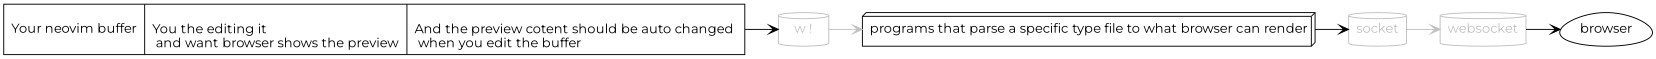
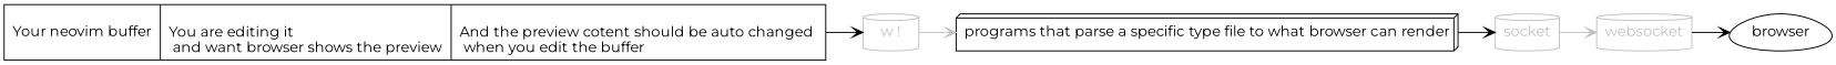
  digraph {
    rankdir=LR
    fontname=Montserrat
    node [fontname=Montserrat shape=cylinder]
    edge [arrowhead=vee arrowtail=vee fontname=Montserrat]
-   n1 [label="{Your neovim buffer|\n		You the editing it\l and want browser shows the preview\l|\n		And the preview cotent should be auto changed \l when you edit the buffer\l}" shape=record]
+   n1 [label="{Your neovim buffer|\n		You are editing it\l and want browser shows the preview\l|\n		And the preview cotent should be auto changed \l when you edit the buffer\l}" shape=record]
    "w !" [color=gray fontcolor=gray]
    n3 [label="programs that parse a specific type file to what browser can render" shape=box3d]
    socket [color=gray fontcolor=gray]
    browser [shape=egg]
    websocket [color=gray fontcolor=gray]
    n1 -> "w !"
    "w !" -> n3 [color=gray fontcolor=gray]
    n3 -> socket
    socket -> websocket [color=gray fontcolor=gray]
    websocket -> browser
  }
